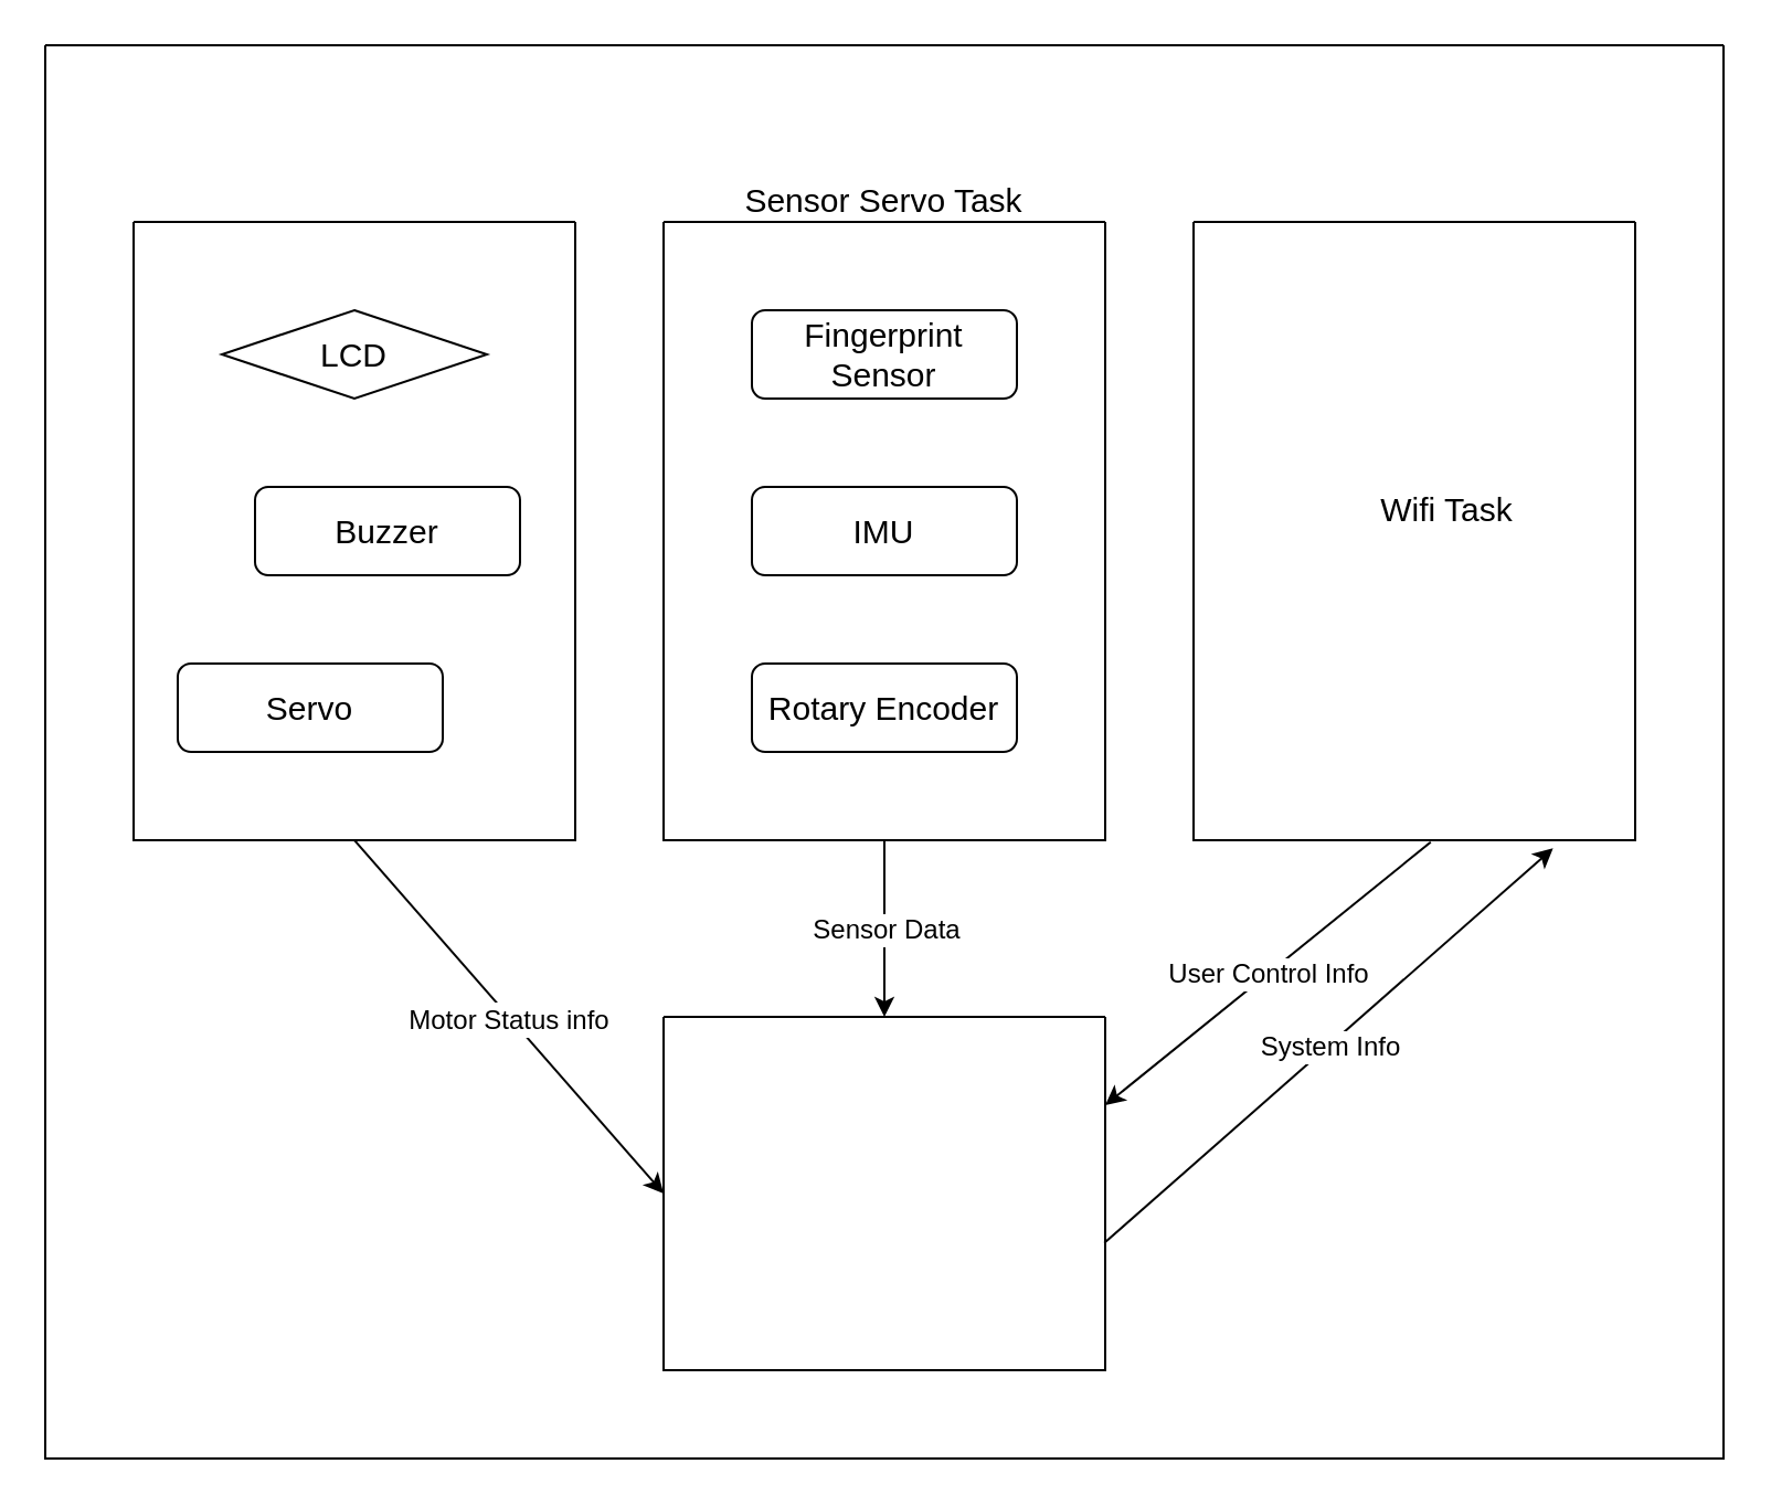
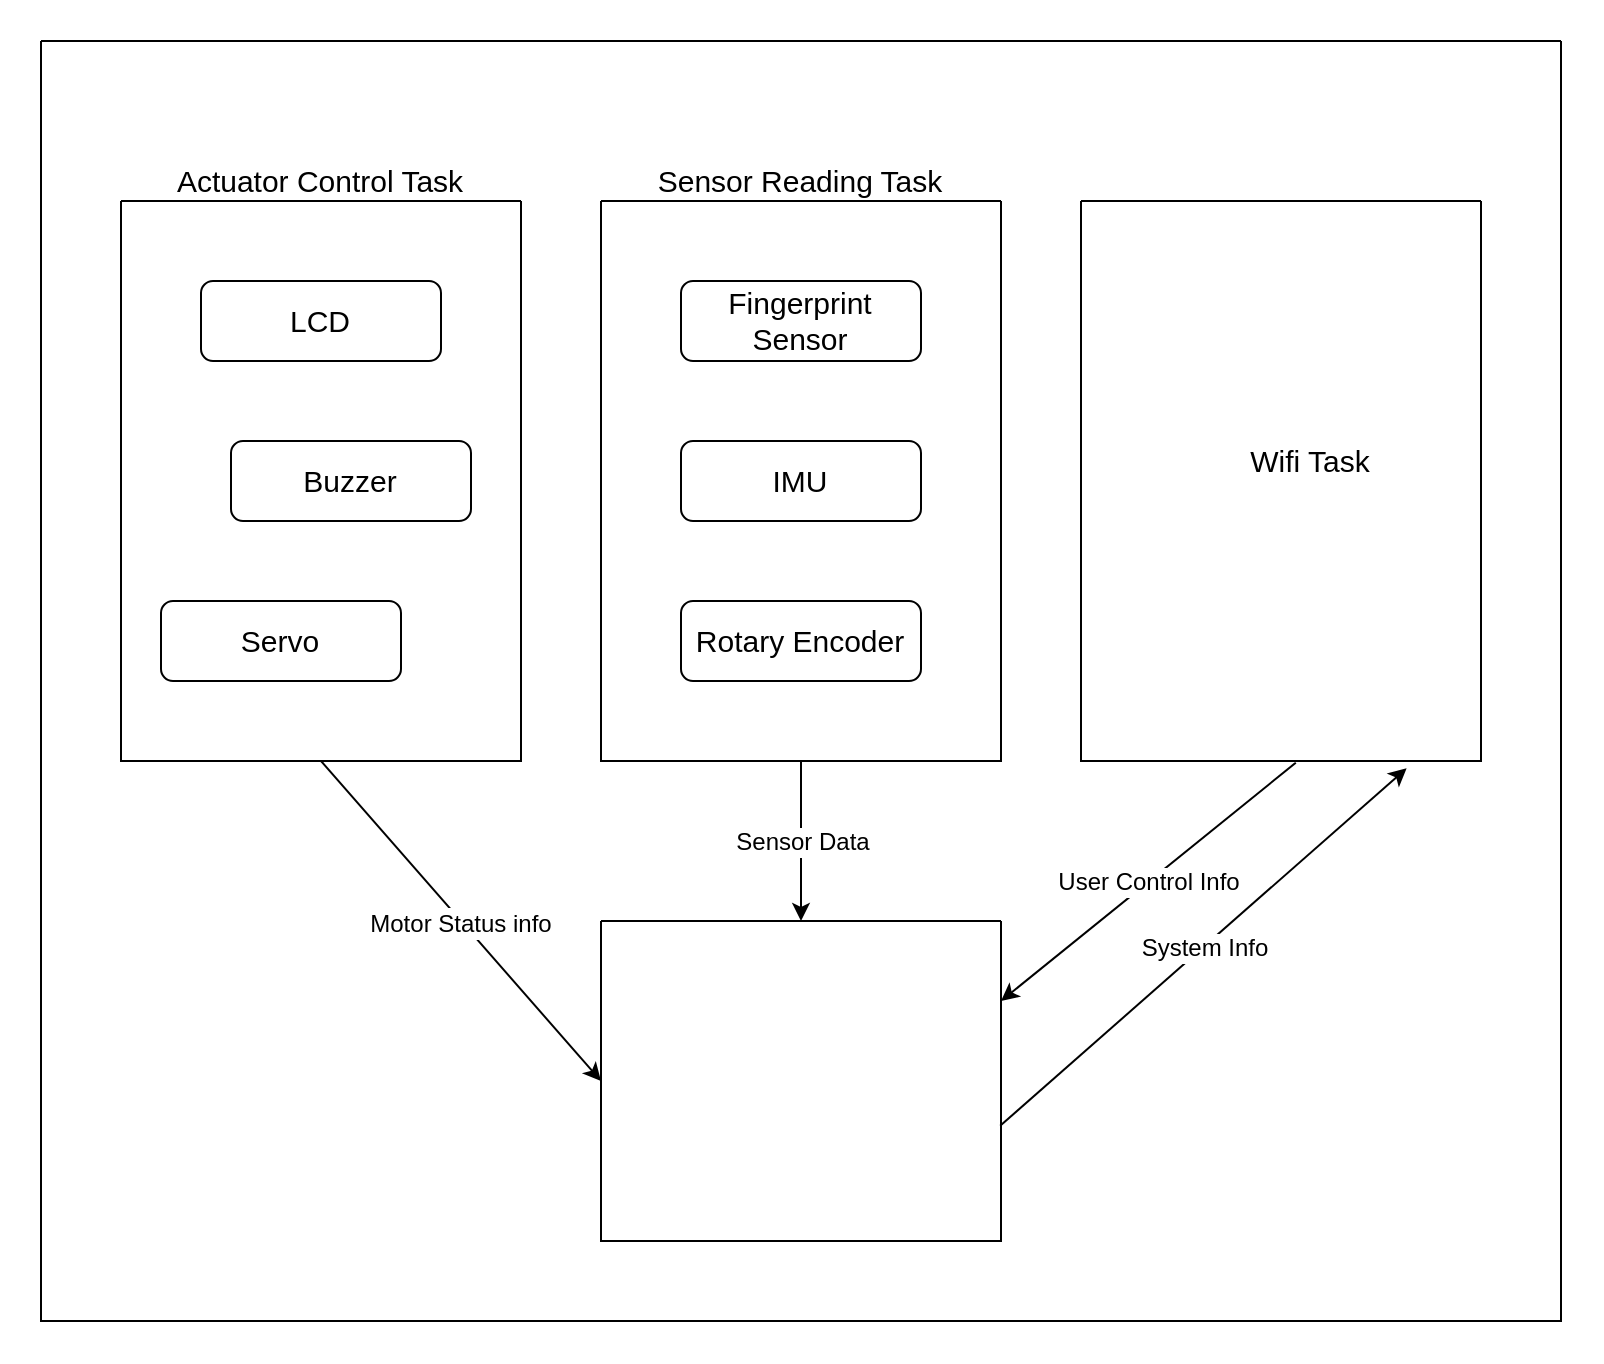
  <mxCell id="0" />
  <mxCell id="1" parent="0" />
- <mxCell id="2" value="&lt;font style=&quot;font-size: 15px;&quot;&gt;LCD&lt;/font&gt;" style="rhombus;whiteSpace=wrap;html=1;" vertex="1" parent="1"><mxGeometry x="100" y="140" width="120" height="40" as="geometry" /></mxCell>
+ <mxCell id="2" value="&lt;font style=&quot;font-size: 15px;&quot;&gt;LCD&lt;/font&gt;" style="rounded=1;whiteSpace=wrap;html=1;" vertex="1" parent="1"><mxGeometry x="100" y="140" width="120" height="40" as="geometry" /></mxCell>
  <mxCell id="3" value="&lt;span style=&quot;font-size: 15px;&quot;&gt;Rotary Encoder&lt;/span&gt;" style="rounded=1;whiteSpace=wrap;html=1;" vertex="1" parent="1"><mxGeometry x="340" y="300" width="120" height="40" as="geometry" /></mxCell>
  <mxCell id="4" value="&lt;span style=&quot;font-size: 15px;&quot;&gt;Fingerprint Sensor&lt;/span&gt;" style="rounded=1;whiteSpace=wrap;html=1;" vertex="1" parent="1"><mxGeometry x="340" y="140" width="120" height="40" as="geometry" /></mxCell>
  <mxCell id="5" value="&lt;span style=&quot;font-size: 15px;&quot;&gt;IMU&lt;/span&gt;" style="rounded=1;whiteSpace=wrap;html=1;" vertex="1" parent="1"><mxGeometry x="340" y="220" width="120" height="40" as="geometry" /></mxCell>
  <mxCell id="6" value="&lt;span style=&quot;font-size: 15px;&quot;&gt;Buzzer&lt;/span&gt;" style="rounded=1;whiteSpace=wrap;html=1;" vertex="1" parent="1"><mxGeometry x="115" y="220" width="120" height="40" as="geometry" /></mxCell>
  <mxCell id="7" value="&lt;span style=&quot;font-size: 15px;&quot;&gt;Servo&lt;/span&gt;" style="rounded=1;whiteSpace=wrap;html=1;" vertex="1" parent="1"><mxGeometry x="80" y="300" width="120" height="40" as="geometry" /></mxCell>
  <mxCell id="8" value="" style="swimlane;startSize=0;" vertex="1" parent="1"><mxGeometry x="60" y="100" width="200" height="280" as="geometry" /></mxCell>
+ <mxCell id="9" value="&lt;span style=&quot;font-size: 15px;&quot;&gt;Actuator Control Task&lt;/span&gt;" style="text;html=1;align=center;verticalAlign=middle;whiteSpace=wrap;rounded=0;" vertex="1" parent="1"><mxGeometry x="80" y="80" width="160" height="20" as="geometry" /></mxCell>
  <mxCell id="10" value="" style="swimlane;startSize=0;" vertex="1" parent="1"><mxGeometry x="300" y="100" width="200" height="280" as="geometry" /></mxCell>
- <mxCell id="11" value="&lt;span style=&quot;font-size: 15px;&quot;&gt;Sensor Servo Task&lt;/span&gt;" style="text;html=1;align=center;verticalAlign=middle;whiteSpace=wrap;rounded=0;" vertex="1" parent="1"><mxGeometry x="320" y="80" width="160" height="20" as="geometry" /></mxCell>
+ <mxCell id="11" value="&lt;span style=&quot;font-size: 15px;&quot;&gt;Sensor Reading Task&lt;/span&gt;" style="text;html=1;align=center;verticalAlign=middle;whiteSpace=wrap;rounded=0;" vertex="1" parent="1"><mxGeometry x="320" y="80" width="160" height="20" as="geometry" /></mxCell>
  <mxCell id="12" value="" style="swimlane;startSize=0;" vertex="1" parent="1"><mxGeometry x="540" y="100" width="200" height="280" as="geometry" /></mxCell>
  <mxCell id="13" value="&lt;span style=&quot;font-size: 15px;&quot;&gt;Wifi Task&lt;/span&gt;" style="text;html=1;align=center;verticalAlign=middle;whiteSpace=wrap;rounded=0;" vertex="1" parent="12"><mxGeometry x="35" y="120" width="160" height="20" as="geometry" /></mxCell>
  <mxCell id="14" value="" style="swimlane;startSize=0;" vertex="1" parent="1"><mxGeometry x="300" y="460" width="200" height="160" as="geometry" /></mxCell>
  <mxCell id="15" value="" style="endArrow=classic;html=1;rounded=0;exitX=0.5;exitY=1;exitDx=0;exitDy=0;entryX=0;entryY=0.5;entryDx=0;entryDy=0;" edge="1" parent="1" source="8" target="14"><mxGeometry relative="1" as="geometry"><mxPoint x="260" y="470" as="sourcePoint" /><mxPoint x="360" y="470" as="targetPoint" /></mxGeometry></mxCell>
  <mxCell id="16" value="Label" style="edgeLabel;resizable=0;html=1;;align=center;verticalAlign=middle;" connectable="0" vertex="1" parent="15"><mxGeometry relative="1" as="geometry" /></mxCell>
  <mxCell id="17" value="&lt;font style=&quot;font-size: 12px;&quot;&gt;Motor Status info&lt;/font&gt;" style="edgeLabel;html=1;align=center;verticalAlign=middle;resizable=0;points=[];" vertex="1" connectable="0" parent="15"><mxGeometry x="0.005" y="-1" relative="1" as="geometry"><mxPoint as="offset" /></mxGeometry></mxCell>
  <mxCell id="18" value="" style="endArrow=classic;html=1;rounded=0;exitX=0.5;exitY=1;exitDx=0;exitDy=0;entryX=0.5;entryY=0;entryDx=0;entryDy=0;" edge="1" parent="1" source="10" target="14"><mxGeometry relative="1" as="geometry"><mxPoint x="290" y="460" as="sourcePoint" /><mxPoint x="390" y="460" as="targetPoint" /></mxGeometry></mxCell>
  <mxCell id="19" value="&lt;font style=&quot;font-size: 12px;&quot;&gt;Sensor Data&lt;/font&gt;" style="edgeLabel;resizable=0;html=1;;align=center;verticalAlign=middle;" connectable="0" vertex="1" parent="18"><mxGeometry relative="1" as="geometry" /></mxCell>
  <mxCell id="20" value="" style="endArrow=classic;html=1;rounded=0;exitX=0.537;exitY=1.003;exitDx=0;exitDy=0;exitPerimeter=0;entryX=1;entryY=0.25;entryDx=0;entryDy=0;" edge="1" parent="1" source="12" target="14"><mxGeometry relative="1" as="geometry"><mxPoint x="350" y="450" as="sourcePoint" /><mxPoint x="450" y="450" as="targetPoint" /></mxGeometry></mxCell>
  <mxCell id="21" value="&lt;font style=&quot;font-size: 12px;&quot;&gt;User Control Info&lt;/font&gt;" style="edgeLabel;resizable=0;html=1;;align=center;verticalAlign=middle;" connectable="0" vertex="1" parent="20"><mxGeometry relative="1" as="geometry" /></mxCell>
  <mxCell id="22" value="" style="endArrow=classic;html=1;rounded=0;exitX=0.998;exitY=0.64;exitDx=0;exitDy=0;entryX=0.814;entryY=1.013;entryDx=0;entryDy=0;entryPerimeter=0;exitPerimeter=0;" edge="1" parent="1" source="14" target="12"><mxGeometry relative="1" as="geometry"><mxPoint x="350" y="450" as="sourcePoint" /><mxPoint x="450" y="450" as="targetPoint" /></mxGeometry></mxCell>
  <mxCell id="23" value="Label" style="edgeLabel;resizable=0;html=1;;align=center;verticalAlign=middle;" connectable="0" vertex="1" parent="22"><mxGeometry relative="1" as="geometry" /></mxCell>
  <mxCell id="24" value="&lt;font style=&quot;font-size: 12px;&quot;&gt;System Info&lt;/font&gt;" style="edgeLabel;html=1;align=center;verticalAlign=middle;resizable=0;points=[];" vertex="1" connectable="0" parent="22"><mxGeometry x="0.001" y="-1" relative="1" as="geometry"><mxPoint as="offset" /></mxGeometry></mxCell>
  <mxCell id="25" value="" style="swimlane;startSize=0;" vertex="1" parent="1"><mxGeometry x="20" y="20" width="760" height="640" as="geometry" /></mxCell>
